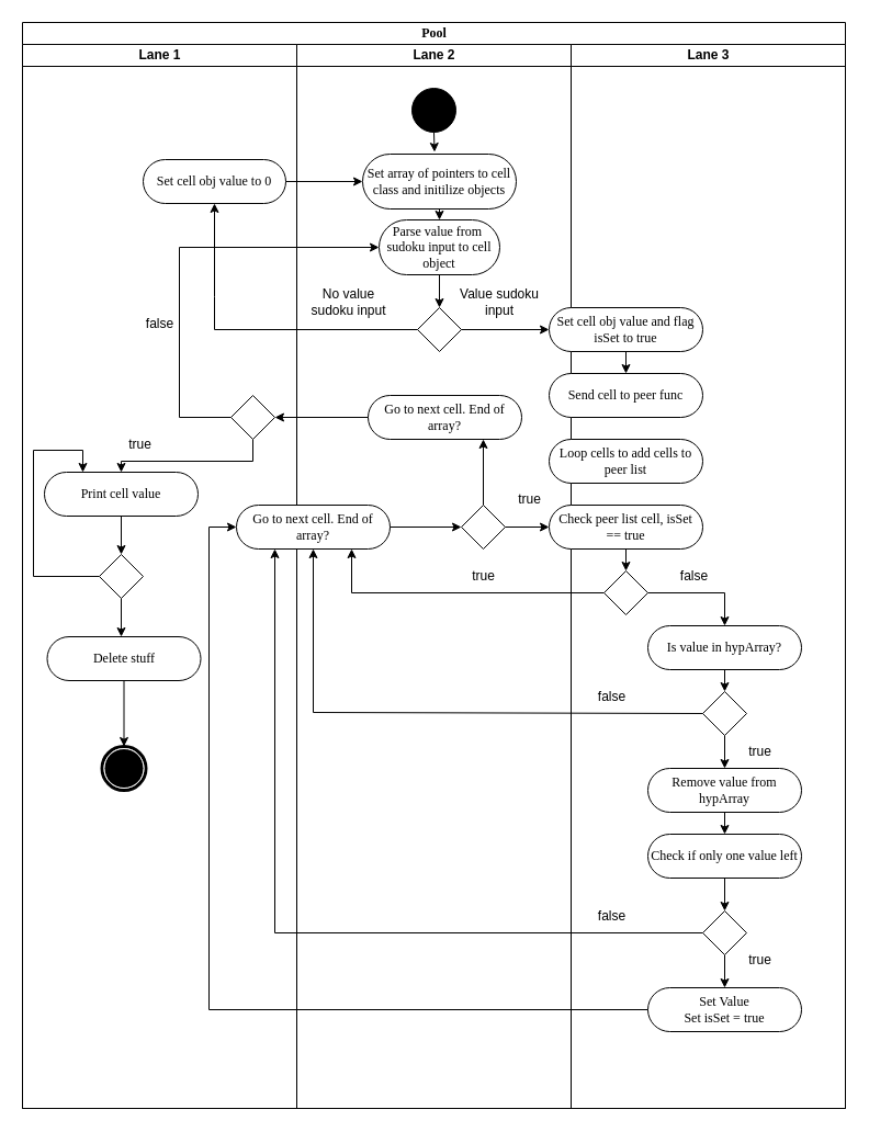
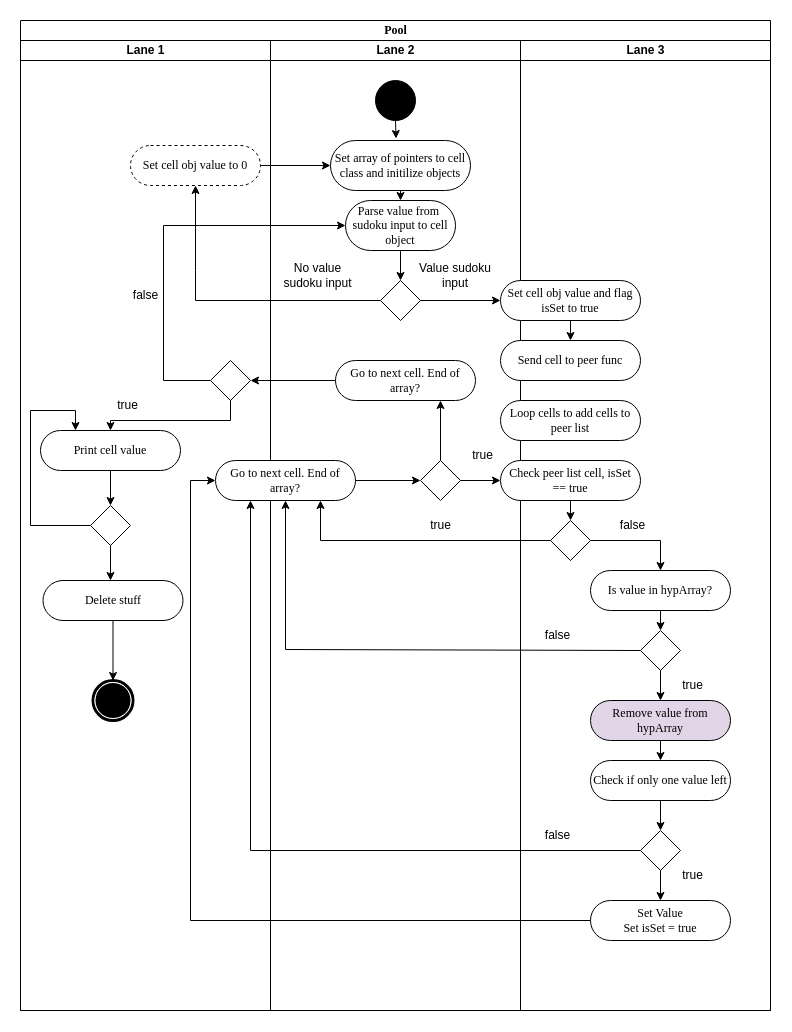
  <mxCell id="0" />
  <mxCell id="1" parent="0" />
  <mxCell id="2" value="Pool" style="swimlane;html=1;childLayout=stackLayout;startSize=20;rounded=0;shadow=0;comic=0;labelBackgroundColor=none;strokeWidth=1;fontFamily=Verdana;fontSize=12;align=center;" parent="1" vertex="1"><mxGeometry x="20" y="20" width="750" height="990" as="geometry" /></mxCell>
  <mxCell id="3" value="Lane 1" style="swimlane;html=1;startSize=20;" parent="2" vertex="1"><mxGeometry y="20" width="250" height="970" as="geometry" /></mxCell>
- <mxCell id="4" value="Set cell obj value to 0" style="rounded=1;whiteSpace=wrap;html=1;shadow=0;comic=0;labelBackgroundColor=none;strokeWidth=1;fontFamily=Verdana;fontSize=12;align=center;arcSize=50;" vertex="1" parent="3"><mxGeometry x="110" y="105" width="130" height="40" as="geometry" /></mxCell>
+ <mxCell id="4" value="Set cell obj value to 0" style="rounded=1;whiteSpace=wrap;html=1;shadow=0;comic=0;labelBackgroundColor=none;strokeWidth=1;fontFamily=Verdana;fontSize=12;align=center;arcSize=50;dashed=1;" vertex="1" parent="3"><mxGeometry x="110" y="105" width="130" height="40" as="geometry" /></mxCell>
  <mxCell id="5" value="" style="shape=mxgraph.bpmn.shape;html=1;verticalLabelPosition=bottom;labelBackgroundColor=#ffffff;verticalAlign=top;perimeter=ellipsePerimeter;outline=end;symbol=terminate;rounded=0;shadow=0;comic=0;strokeWidth=1;fontFamily=Verdana;fontSize=12;align=center;" parent="3" vertex="1"><mxGeometry x="72.5" y="640" width="40" height="40" as="geometry" /></mxCell>
  <mxCell id="6" value="" style="rhombus;whiteSpace=wrap;html=1;" vertex="1" parent="3"><mxGeometry x="190" y="320" width="40" height="40" as="geometry" /></mxCell>
  <mxCell id="7" value="true" style="text;html=1;strokeColor=none;fillColor=none;align=center;verticalAlign=middle;whiteSpace=wrap;rounded=0;" vertex="1" parent="3"><mxGeometry x="70" y="350" width="75" height="30" as="geometry" /></mxCell>
  <mxCell id="8" value="" style="endArrow=classic;html=1;rounded=0;exitX=0.5;exitY=1;exitDx=0;exitDy=0;entryX=0.5;entryY=0;entryDx=0;entryDy=0;" edge="1" parent="3" source="6" target="9"><mxGeometry width="50" height="50" relative="1" as="geometry"><mxPoint x="190" y="390" as="sourcePoint" /><mxPoint x="140" y="400" as="targetPoint" /><Array as="points"><mxPoint x="210" y="380" /><mxPoint x="90" y="380" /></Array></mxGeometry></mxCell>
  <mxCell id="9" value="Print cell value" style="rounded=1;whiteSpace=wrap;html=1;shadow=0;comic=0;labelBackgroundColor=none;strokeWidth=1;fontFamily=Verdana;fontSize=12;align=center;arcSize=50;" vertex="1" parent="3"><mxGeometry x="20" y="390" width="140" height="40" as="geometry" /></mxCell>
  <mxCell id="10" value="false" style="text;html=1;strokeColor=none;fillColor=none;align=center;verticalAlign=middle;whiteSpace=wrap;rounded=0;" vertex="1" parent="3"><mxGeometry x="87.5" y="240" width="75" height="30" as="geometry" /></mxCell>
  <mxCell id="11" value="" style="rhombus;whiteSpace=wrap;html=1;" vertex="1" parent="3"><mxGeometry x="70" y="465" width="40" height="40" as="geometry" /></mxCell>
  <mxCell id="12" value="" style="endArrow=classic;html=1;rounded=0;exitX=0.5;exitY=1;exitDx=0;exitDy=0;entryX=0.5;entryY=0;entryDx=0;entryDy=0;" edge="1" parent="3" source="9" target="11"><mxGeometry width="50" height="50" relative="1" as="geometry"><mxPoint x="330" y="520" as="sourcePoint" /><mxPoint x="380" y="470" as="targetPoint" /></mxGeometry></mxCell>
  <mxCell id="13" value="" style="endArrow=classic;html=1;rounded=0;exitX=0;exitY=0.5;exitDx=0;exitDy=0;entryX=0.25;entryY=0;entryDx=0;entryDy=0;" edge="1" parent="3" source="11" target="9"><mxGeometry width="50" height="50" relative="1" as="geometry"><mxPoint x="330" y="520" as="sourcePoint" /><mxPoint x="380" y="470" as="targetPoint" /><Array as="points"><mxPoint x="10" y="485" /><mxPoint x="10" y="370" /><mxPoint x="55" y="370" /></Array></mxGeometry></mxCell>
  <mxCell id="14" value="Delete stuff" style="rounded=1;whiteSpace=wrap;html=1;shadow=0;comic=0;labelBackgroundColor=none;strokeWidth=1;fontFamily=Verdana;fontSize=12;align=center;arcSize=50;" vertex="1" parent="3"><mxGeometry x="22.5" y="540" width="140" height="40" as="geometry" /></mxCell>
  <mxCell id="15" value="" style="endArrow=classic;html=1;rounded=0;exitX=0.5;exitY=1;exitDx=0;exitDy=0;entryX=0.5;entryY=0;entryDx=0;entryDy=0;" edge="1" parent="3" source="14" target="5"><mxGeometry width="50" height="50" relative="1" as="geometry"><mxPoint x="92.21" y="590" as="sourcePoint" /><mxPoint x="92.21" y="625" as="targetPoint" /></mxGeometry></mxCell>
  <mxCell id="16" value="Lane 2" style="swimlane;html=1;startSize=20;" parent="2" vertex="1"><mxGeometry x="250" y="20" width="250" height="970" as="geometry"><mxRectangle x="250" y="20" width="30" height="970" as="alternateBounds" /></mxGeometry></mxCell>
  <mxCell id="17" style="edgeStyle=orthogonalEdgeStyle;rounded=0;orthogonalLoop=1;jettySize=auto;html=1;exitX=0.5;exitY=1;exitDx=0;exitDy=0;entryX=0.468;entryY=-0.039;entryDx=0;entryDy=0;entryPerimeter=0;" edge="1" parent="16" source="18" target="19"><mxGeometry relative="1" as="geometry" /></mxCell>
  <mxCell id="18" value="" style="ellipse;whiteSpace=wrap;html=1;rounded=0;shadow=0;comic=0;labelBackgroundColor=none;strokeWidth=1;fillColor=#000000;fontFamily=Verdana;fontSize=12;align=center;" parent="16" vertex="1"><mxGeometry x="105" y="40" width="40" height="40" as="geometry" /></mxCell>
  <mxCell id="19" value="Set array of pointers to cell class and initilize objects" style="rounded=1;whiteSpace=wrap;html=1;shadow=0;comic=0;labelBackgroundColor=none;strokeWidth=1;fontFamily=Verdana;fontSize=12;align=center;arcSize=50;" parent="16" vertex="1"><mxGeometry x="60" y="100" width="140" height="50" as="geometry" /></mxCell>
  <mxCell id="20" value="Parse value from&amp;nbsp; sudoku input to cell object" style="rounded=1;whiteSpace=wrap;html=1;shadow=0;comic=0;labelBackgroundColor=none;strokeWidth=1;fontFamily=Verdana;fontSize=12;align=center;arcSize=50;" vertex="1" parent="16"><mxGeometry x="75" y="160" width="110" height="50" as="geometry" /></mxCell>
  <mxCell id="21" value="" style="rhombus;whiteSpace=wrap;html=1;" vertex="1" parent="16"><mxGeometry x="110" y="240" width="40" height="40" as="geometry" /></mxCell>
  <mxCell id="22" value="No value sudoku input" style="text;html=1;strokeColor=none;fillColor=none;align=center;verticalAlign=middle;whiteSpace=wrap;rounded=0;" vertex="1" parent="16"><mxGeometry x="10" y="220" width="75" height="30" as="geometry" /></mxCell>
  <mxCell id="23" value="" style="endArrow=classic;html=1;rounded=0;exitX=0.5;exitY=1;exitDx=0;exitDy=0;entryX=0.5;entryY=0;entryDx=0;entryDy=0;" edge="1" parent="16" source="19" target="20"><mxGeometry width="50" height="50" relative="1" as="geometry"><mxPoint x="215" y="150" as="sourcePoint" /><mxPoint x="265" y="100" as="targetPoint" /></mxGeometry></mxCell>
  <mxCell id="24" value="" style="endArrow=classic;html=1;rounded=0;exitX=0.5;exitY=1;exitDx=0;exitDy=0;entryX=0.5;entryY=0;entryDx=0;entryDy=0;" edge="1" parent="16" source="20" target="21"><mxGeometry width="50" height="50" relative="1" as="geometry"><mxPoint x="164" y="310" as="sourcePoint" /><mxPoint x="214" y="260" as="targetPoint" /></mxGeometry></mxCell>
  <mxCell id="25" value="" style="endArrow=classic;html=1;rounded=0;exitX=1;exitY=0.5;exitDx=0;exitDy=0;" edge="1" parent="16" source="21"><mxGeometry width="50" height="50" relative="1" as="geometry"><mxPoint x="200" y="270" as="sourcePoint" /><mxPoint x="230" y="260" as="targetPoint" /></mxGeometry></mxCell>
  <mxCell id="26" value="Value sudoku input" style="text;html=1;strokeColor=none;fillColor=none;align=center;verticalAlign=middle;whiteSpace=wrap;rounded=0;" vertex="1" parent="16"><mxGeometry x="145" y="220" width="80" height="30" as="geometry" /></mxCell>
  <mxCell id="27" value="Go to next cell. End of array?" style="rounded=1;whiteSpace=wrap;html=1;shadow=0;comic=0;labelBackgroundColor=none;strokeWidth=1;fontFamily=Verdana;fontSize=12;align=center;arcSize=50;" vertex="1" parent="16"><mxGeometry x="-55" y="420" width="140" height="40" as="geometry" /></mxCell>
  <mxCell id="28" value="true" style="text;html=1;strokeColor=none;fillColor=none;align=center;verticalAlign=middle;whiteSpace=wrap;rounded=0;" vertex="1" parent="16"><mxGeometry x="132.5" y="470" width="75" height="30" as="geometry" /></mxCell>
  <mxCell id="29" value="" style="rhombus;whiteSpace=wrap;html=1;" vertex="1" parent="16"><mxGeometry x="150" y="420" width="40" height="40" as="geometry" /></mxCell>
  <mxCell id="30" value="" style="endArrow=classic;html=1;rounded=0;exitX=1;exitY=0.5;exitDx=0;exitDy=0;entryX=0;entryY=0.5;entryDx=0;entryDy=0;" edge="1" parent="16" source="27" target="29"><mxGeometry width="50" height="50" relative="1" as="geometry"><mxPoint x="40" y="400" as="sourcePoint" /><mxPoint x="120" y="440" as="targetPoint" /></mxGeometry></mxCell>
  <mxCell id="31" value="true" style="text;html=1;strokeColor=none;fillColor=none;align=center;verticalAlign=middle;whiteSpace=wrap;rounded=0;" vertex="1" parent="16"><mxGeometry x="175" y="400" width="75" height="30" as="geometry" /></mxCell>
  <mxCell id="32" value="" style="endArrow=classic;html=1;rounded=0;exitX=0.5;exitY=0;exitDx=0;exitDy=0;entryX=0.75;entryY=1;entryDx=0;entryDy=0;" edge="1" parent="16" source="29" target="33"><mxGeometry width="50" height="50" relative="1" as="geometry"><mxPoint x="103" y="360" as="sourcePoint" /><mxPoint x="168" y="360" as="targetPoint" /></mxGeometry></mxCell>
  <mxCell id="33" value="Go to next cell. End of array?" style="rounded=1;whiteSpace=wrap;html=1;shadow=0;comic=0;labelBackgroundColor=none;strokeWidth=1;fontFamily=Verdana;fontSize=12;align=center;arcSize=50;" vertex="1" parent="16"><mxGeometry x="65" y="320" width="140" height="40" as="geometry" /></mxCell>
  <mxCell id="34" value="Lane 3" style="swimlane;html=1;startSize=20;" parent="2" vertex="1"><mxGeometry x="500" y="20" width="250" height="970" as="geometry"><mxRectangle x="500" y="20" width="30" height="970" as="alternateBounds" /></mxGeometry></mxCell>
  <mxCell id="35" value="Set cell obj value and flag isSet to true" style="rounded=1;whiteSpace=wrap;html=1;shadow=0;comic=0;labelBackgroundColor=none;strokeWidth=1;fontFamily=Verdana;fontSize=12;align=center;arcSize=50;" vertex="1" parent="34"><mxGeometry x="-20" y="240" width="140" height="40" as="geometry" /></mxCell>
  <mxCell id="36" value="" style="endArrow=classic;html=1;rounded=0;exitX=0.5;exitY=1;exitDx=0;exitDy=0;" edge="1" parent="34" source="35"><mxGeometry width="50" height="50" relative="1" as="geometry"><mxPoint x="90" y="360" as="sourcePoint" /><mxPoint x="50" y="300" as="targetPoint" /></mxGeometry></mxCell>
  <mxCell id="37" value="Send cell to peer func" style="rounded=1;whiteSpace=wrap;html=1;shadow=0;comic=0;labelBackgroundColor=none;strokeWidth=1;fontFamily=Verdana;fontSize=12;align=center;arcSize=50;" vertex="1" parent="34"><mxGeometry x="-20" y="300" width="140" height="40" as="geometry" /></mxCell>
  <mxCell id="38" value="Loop cells to add cells to peer list" style="rounded=1;whiteSpace=wrap;html=1;shadow=0;comic=0;labelBackgroundColor=none;strokeWidth=1;fontFamily=Verdana;fontSize=12;align=center;arcSize=50;" vertex="1" parent="34"><mxGeometry x="-20" y="360" width="140" height="40" as="geometry" /></mxCell>
  <mxCell id="39" value="Check peer list cell, isSet == true" style="rounded=1;whiteSpace=wrap;html=1;shadow=0;comic=0;labelBackgroundColor=none;strokeWidth=1;fontFamily=Verdana;fontSize=12;align=center;arcSize=50;" vertex="1" parent="34"><mxGeometry x="-20" y="420" width="140" height="40" as="geometry" /></mxCell>
  <mxCell id="40" value="" style="rhombus;whiteSpace=wrap;html=1;" vertex="1" parent="34"><mxGeometry x="30" y="480" width="40" height="40" as="geometry" /></mxCell>
  <mxCell id="41" value="" style="endArrow=classic;html=1;rounded=0;entryX=0.5;entryY=0;entryDx=0;entryDy=0;exitX=0.5;exitY=1;exitDx=0;exitDy=0;" edge="1" parent="34" source="39" target="40"><mxGeometry width="50" height="50" relative="1" as="geometry"><mxPoint x="60" y="410" as="sourcePoint" /><mxPoint x="60" y="430" as="targetPoint" /></mxGeometry></mxCell>
  <mxCell id="42" value="" style="endArrow=classic;html=1;rounded=0;exitX=1;exitY=0.5;exitDx=0;exitDy=0;entryX=0.5;entryY=0;entryDx=0;entryDy=0;" edge="1" parent="34" source="40" target="43"><mxGeometry width="50" height="50" relative="1" as="geometry"><mxPoint x="130" y="500" as="sourcePoint" /><mxPoint x="140" y="500" as="targetPoint" /><Array as="points"><mxPoint x="140" y="500" /></Array></mxGeometry></mxCell>
  <mxCell id="43" value="Is value in hypArray?" style="rounded=1;whiteSpace=wrap;html=1;shadow=0;comic=0;labelBackgroundColor=none;strokeWidth=1;fontFamily=Verdana;fontSize=12;align=center;arcSize=50;" vertex="1" parent="34"><mxGeometry x="70" y="530" width="140" height="40" as="geometry" /></mxCell>
  <mxCell id="44" value="false" style="text;html=1;strokeColor=none;fillColor=none;align=center;verticalAlign=middle;whiteSpace=wrap;rounded=0;" vertex="1" parent="34"><mxGeometry x="75" y="470" width="75" height="30" as="geometry" /></mxCell>
  <mxCell id="45" value="" style="rhombus;whiteSpace=wrap;html=1;" vertex="1" parent="34"><mxGeometry x="120" y="590" width="40" height="40" as="geometry" /></mxCell>
  <mxCell id="46" value="" style="endArrow=classic;html=1;rounded=0;exitX=0.5;exitY=1;exitDx=0;exitDy=0;entryX=0.5;entryY=0;entryDx=0;entryDy=0;" edge="1" parent="34" source="43" target="45"><mxGeometry width="50" height="50" relative="1" as="geometry"><mxPoint x="50" y="690" as="sourcePoint" /><mxPoint x="100" y="640" as="targetPoint" /></mxGeometry></mxCell>
  <mxCell id="47" value="false" style="text;html=1;strokeColor=none;fillColor=none;align=center;verticalAlign=middle;whiteSpace=wrap;rounded=0;" vertex="1" parent="34"><mxGeometry y="580" width="75" height="30" as="geometry" /></mxCell>
  <mxCell id="48" value="true" style="text;html=1;strokeColor=none;fillColor=none;align=center;verticalAlign=middle;whiteSpace=wrap;rounded=0;" vertex="1" parent="34"><mxGeometry x="135" y="630" width="75" height="30" as="geometry" /></mxCell>
- <mxCell id="49" value="Remove value from hypArray" style="rounded=1;whiteSpace=wrap;html=1;shadow=0;comic=0;labelBackgroundColor=none;strokeWidth=1;fontFamily=Verdana;fontSize=12;align=center;arcSize=50;" vertex="1" parent="34"><mxGeometry x="70" y="660" width="140" height="40" as="geometry" /></mxCell>
+ <mxCell id="49" value="Remove value from hypArray" style="rounded=1;whiteSpace=wrap;html=1;shadow=0;comic=0;labelBackgroundColor=none;strokeWidth=1;fontFamily=Verdana;fontSize=12;align=center;arcSize=50;fillColor=#e1d5e7;" vertex="1" parent="34"><mxGeometry x="70" y="660" width="140" height="40" as="geometry" /></mxCell>
  <mxCell id="50" value="Check if only one value left" style="rounded=1;whiteSpace=wrap;html=1;shadow=0;comic=0;labelBackgroundColor=none;strokeWidth=1;fontFamily=Verdana;fontSize=12;align=center;arcSize=50;" vertex="1" parent="34"><mxGeometry x="70" y="720" width="140" height="40" as="geometry" /></mxCell>
  <mxCell id="51" value="" style="endArrow=classic;html=1;rounded=0;exitX=0.5;exitY=1;exitDx=0;exitDy=0;entryX=0.5;entryY=0;entryDx=0;entryDy=0;" edge="1" parent="34" source="49" target="50"><mxGeometry width="50" height="50" relative="1" as="geometry"><mxPoint x="-10" y="740" as="sourcePoint" /><mxPoint x="40" y="690" as="targetPoint" /></mxGeometry></mxCell>
  <mxCell id="52" value="" style="rhombus;whiteSpace=wrap;html=1;" vertex="1" parent="34"><mxGeometry x="120" y="790" width="40" height="40" as="geometry" /></mxCell>
  <mxCell id="53" value="" style="endArrow=classic;html=1;rounded=0;entryX=0.5;entryY=0;entryDx=0;entryDy=0;exitX=0.5;exitY=1;exitDx=0;exitDy=0;" edge="1" parent="34" source="50" target="52"><mxGeometry width="50" height="50" relative="1" as="geometry"><mxPoint x="-10" y="740" as="sourcePoint" /><mxPoint x="40" y="690" as="targetPoint" /></mxGeometry></mxCell>
  <mxCell id="54" value="false" style="text;html=1;strokeColor=none;fillColor=none;align=center;verticalAlign=middle;whiteSpace=wrap;rounded=0;" vertex="1" parent="34"><mxGeometry y="780" width="75" height="30" as="geometry" /></mxCell>
  <mxCell id="55" value="true" style="text;html=1;strokeColor=none;fillColor=none;align=center;verticalAlign=middle;whiteSpace=wrap;rounded=0;" vertex="1" parent="34"><mxGeometry x="135" y="820" width="75" height="30" as="geometry" /></mxCell>
  <mxCell id="56" value="Set Value&lt;br&gt;Set isSet = true" style="rounded=1;whiteSpace=wrap;html=1;shadow=0;comic=0;labelBackgroundColor=none;strokeWidth=1;fontFamily=Verdana;fontSize=12;align=center;arcSize=50;" vertex="1" parent="34"><mxGeometry x="70" y="860" width="140" height="40" as="geometry" /></mxCell>
  <mxCell id="57" value="" style="endArrow=classic;html=1;rounded=0;exitX=0;exitY=0.5;exitDx=0;exitDy=0;entryX=0.5;entryY=1;entryDx=0;entryDy=0;" edge="1" parent="2" source="21" target="4"><mxGeometry width="50" height="50" relative="1" as="geometry"><mxPoint x="290" y="240" as="sourcePoint" /><mxPoint x="290" y="205" as="targetPoint" /><Array as="points"><mxPoint x="175" y="280" /><mxPoint x="175" y="250" /></Array></mxGeometry></mxCell>
  <mxCell id="58" value="" style="endArrow=classic;html=1;rounded=0;exitX=1;exitY=0.5;exitDx=0;exitDy=0;entryX=0;entryY=0.5;entryDx=0;entryDy=0;" edge="1" parent="2" source="4" target="19"><mxGeometry width="50" height="50" relative="1" as="geometry"><mxPoint x="260" y="130" as="sourcePoint" /><mxPoint x="310" y="80" as="targetPoint" /></mxGeometry></mxCell>
  <mxCell id="59" value="" style="endArrow=classic;html=1;rounded=0;exitX=0;exitY=0.5;exitDx=0;exitDy=0;entryX=0.75;entryY=1;entryDx=0;entryDy=0;" edge="1" parent="2" source="40" target="27"><mxGeometry width="50" height="50" relative="1" as="geometry"><mxPoint x="290" y="420" as="sourcePoint" /><mxPoint x="340" y="370" as="targetPoint" /><Array as="points"><mxPoint x="300" y="520" /></Array></mxGeometry></mxCell>
  <mxCell id="60" value="" style="endArrow=classic;html=1;rounded=0;exitX=0;exitY=0.5;exitDx=0;exitDy=0;entryX=0.5;entryY=1;entryDx=0;entryDy=0;" edge="1" parent="2" source="45" target="27"><mxGeometry width="50" height="50" relative="1" as="geometry"><mxPoint x="490" y="640" as="sourcePoint" /><mxPoint x="540" y="590" as="targetPoint" /><Array as="points"><mxPoint x="265" y="629" /></Array></mxGeometry></mxCell>
  <mxCell id="61" value="" style="endArrow=classic;html=1;rounded=0;exitX=0;exitY=0.5;exitDx=0;exitDy=0;entryX=0.25;entryY=1;entryDx=0;entryDy=0;" edge="1" parent="2" source="52" target="27"><mxGeometry width="50" height="50" relative="1" as="geometry"><mxPoint x="490" y="760" as="sourcePoint" /><mxPoint x="390" y="670" as="targetPoint" /><Array as="points"><mxPoint x="230" y="830" /></Array></mxGeometry></mxCell>
  <mxCell id="62" value="" style="endArrow=classic;html=1;rounded=0;exitX=0;exitY=0.5;exitDx=0;exitDy=0;entryX=0;entryY=0.5;entryDx=0;entryDy=0;" edge="1" parent="2" source="56" target="27"><mxGeometry width="50" height="50" relative="1" as="geometry"><mxPoint x="490" y="750" as="sourcePoint" /><mxPoint x="540" y="700" as="targetPoint" /><Array as="points"><mxPoint x="170" y="900" /><mxPoint x="170" y="460" /></Array></mxGeometry></mxCell>
  <mxCell id="63" value="" style="endArrow=classic;html=1;rounded=0;exitX=1;exitY=0.5;exitDx=0;exitDy=0;entryX=0;entryY=0.5;entryDx=0;entryDy=0;" edge="1" parent="2" source="29" target="39"><mxGeometry width="50" height="50" relative="1" as="geometry"><mxPoint x="460" y="500" as="sourcePoint" /><mxPoint x="525" y="500" as="targetPoint" /></mxGeometry></mxCell>
  <mxCell id="64" value="" style="endArrow=classic;html=1;rounded=0;exitX=0;exitY=0.5;exitDx=0;exitDy=0;entryX=1;entryY=0.5;entryDx=0;entryDy=0;" edge="1" parent="2" source="33" target="6"><mxGeometry width="50" height="50" relative="1" as="geometry"><mxPoint x="270" y="400" as="sourcePoint" /><mxPoint x="270" y="340" as="targetPoint" /></mxGeometry></mxCell>
  <mxCell id="65" value="" style="endArrow=classic;html=1;rounded=0;entryX=0;entryY=0.5;entryDx=0;entryDy=0;exitX=0;exitY=0.5;exitDx=0;exitDy=0;" edge="1" parent="2" source="6" target="20"><mxGeometry width="50" height="50" relative="1" as="geometry"><mxPoint x="70" y="370" as="sourcePoint" /><mxPoint x="120" y="320" as="targetPoint" /><Array as="points"><mxPoint x="143" y="360" /><mxPoint x="143" y="205" /></Array></mxGeometry></mxCell>
  <mxCell id="66" value="" style="endArrow=classic;html=1;rounded=0;exitX=0.5;exitY=1;exitDx=0;exitDy=0;" edge="1" parent="1" source="45"><mxGeometry width="50" height="50" relative="1" as="geometry"><mxPoint x="510" y="780" as="sourcePoint" /><mxPoint x="660" y="700" as="targetPoint" /></mxGeometry></mxCell>
  <mxCell id="67" value="" style="endArrow=classic;html=1;rounded=0;exitX=0.5;exitY=1;exitDx=0;exitDy=0;" edge="1" parent="1" source="52"><mxGeometry width="50" height="50" relative="1" as="geometry"><mxPoint x="510" y="840" as="sourcePoint" /><mxPoint x="660" y="900" as="targetPoint" /></mxGeometry></mxCell>
  <mxCell id="68" value="" style="endArrow=classic;html=1;rounded=0;exitX=0.5;exitY=1;exitDx=0;exitDy=0;" edge="1" parent="1" source="11"><mxGeometry width="50" height="50" relative="1" as="geometry"><mxPoint x="350" y="620" as="sourcePoint" /><mxPoint x="110" y="580" as="targetPoint" /></mxGeometry></mxCell>
